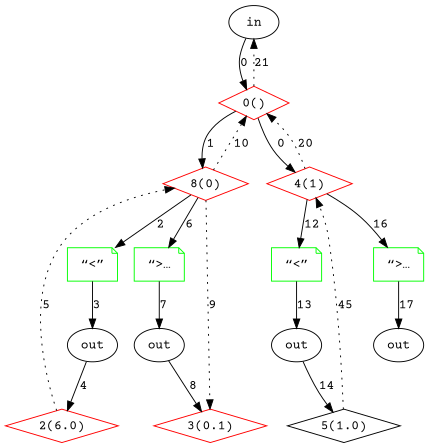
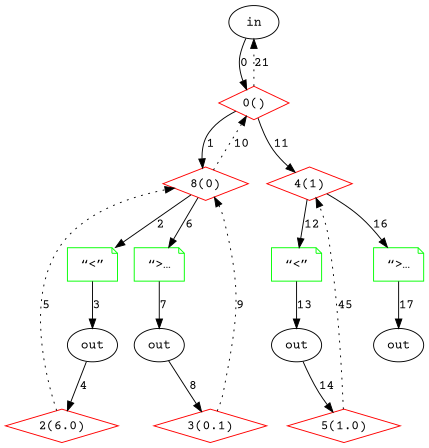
  digraph {
    fontname="Courier Prime"
    rankdir=TB
    node [fontname="Courier Prime" shape=diamond color=red]
    edge [fontname="Courier Prime" style=solid]
    n1 [label=in shape=ellipse color=""]
    n2 [label="0()"]
    n3 [label="8(0)"]
    n4 [label="4(1)"]
    n5 [color=green label="“<”" shape=note]
    n6 [color=green label="“>…" shape=note]
    n7 [color=green label="“<”" shape=note]
    n8 [color=green label="“>…" shape=note]
    n9 [label=out shape=ellipse color=""]
    n10 [label=out shape=ellipse color=""]
    n11 [label="2(6.0)"]
    n12 [label="3(0.1)"]
    n13 [label=out shape=ellipse color=""]
    n14 [label=out shape=ellipse color=""]
-   n15 [color=black label="5(1.0)"]
+   n15 [label="5(1.0)"]
    n1 -> n2 [label=0]
    n2 -> n1 [label=21 style=dotted]
    n2 -> n3 [label=1]
-   n2 -> n4 [label=0]
+   n2 -> n4 [label=11]
    n3 -> n2 [label=10 style=dotted]
    n3 -> n5 [label=2]
    n3 -> n6 [label=6]
-   n4 -> n2 [label=20 style=dotted]
    n4 -> n7 [label=12]
    n4 -> n8 [label=16]
    n5 -> n9 [label=3]
    n6 -> n10 [label=7]
    n7 -> n13 [label=13]
    n8 -> n14 [label=17]
    n9 -> n11 [label=4]
    n10 -> n12 [label=8]
    n11 -> n3 [label=5 style=dotted]
-   n3 -> n12 [label=9 style=dotted]
+   n12 -> n3 [label=9 style=dotted]
    n13 -> n15 [label=14]
    n15 -> n4 [label=45 style=dotted]
  }
